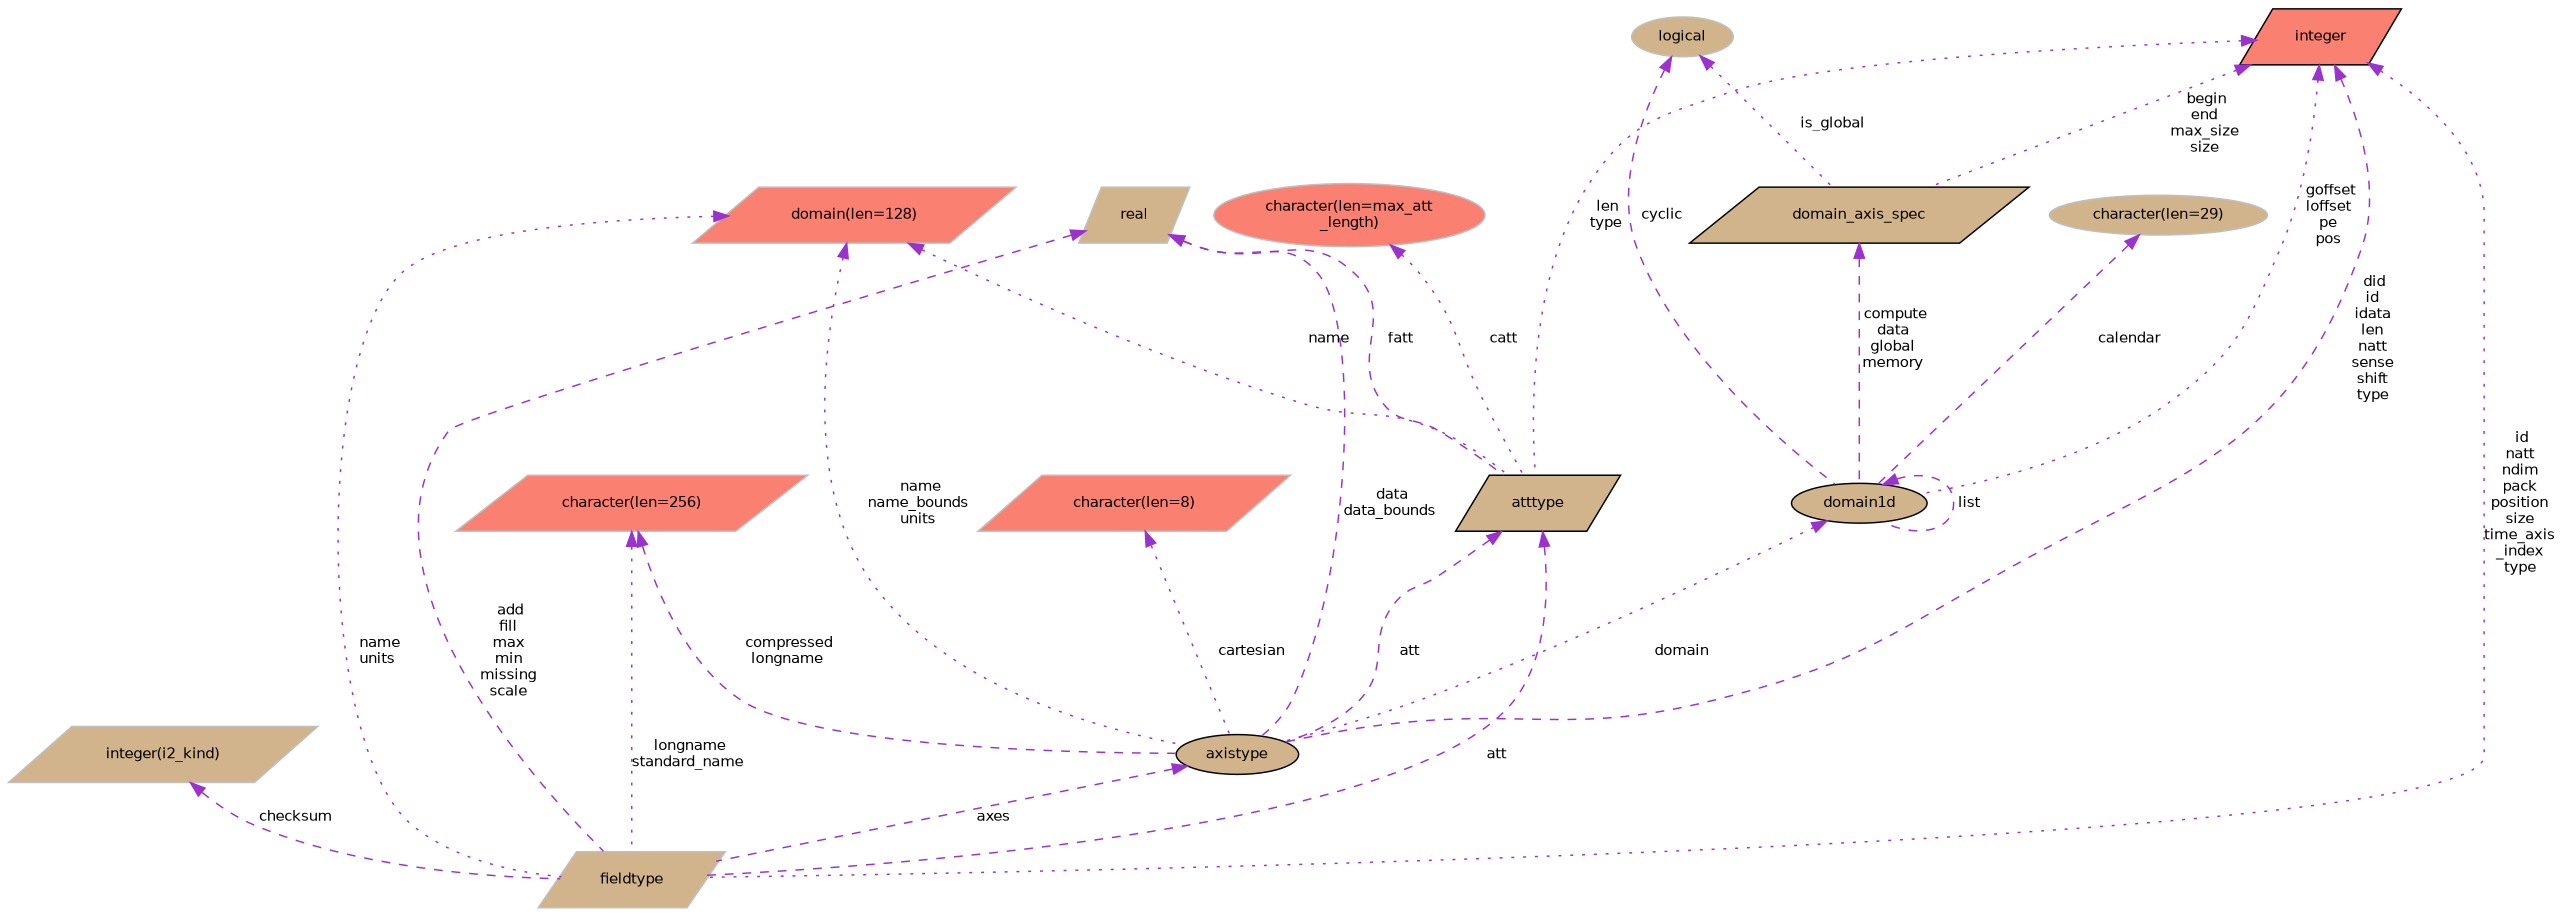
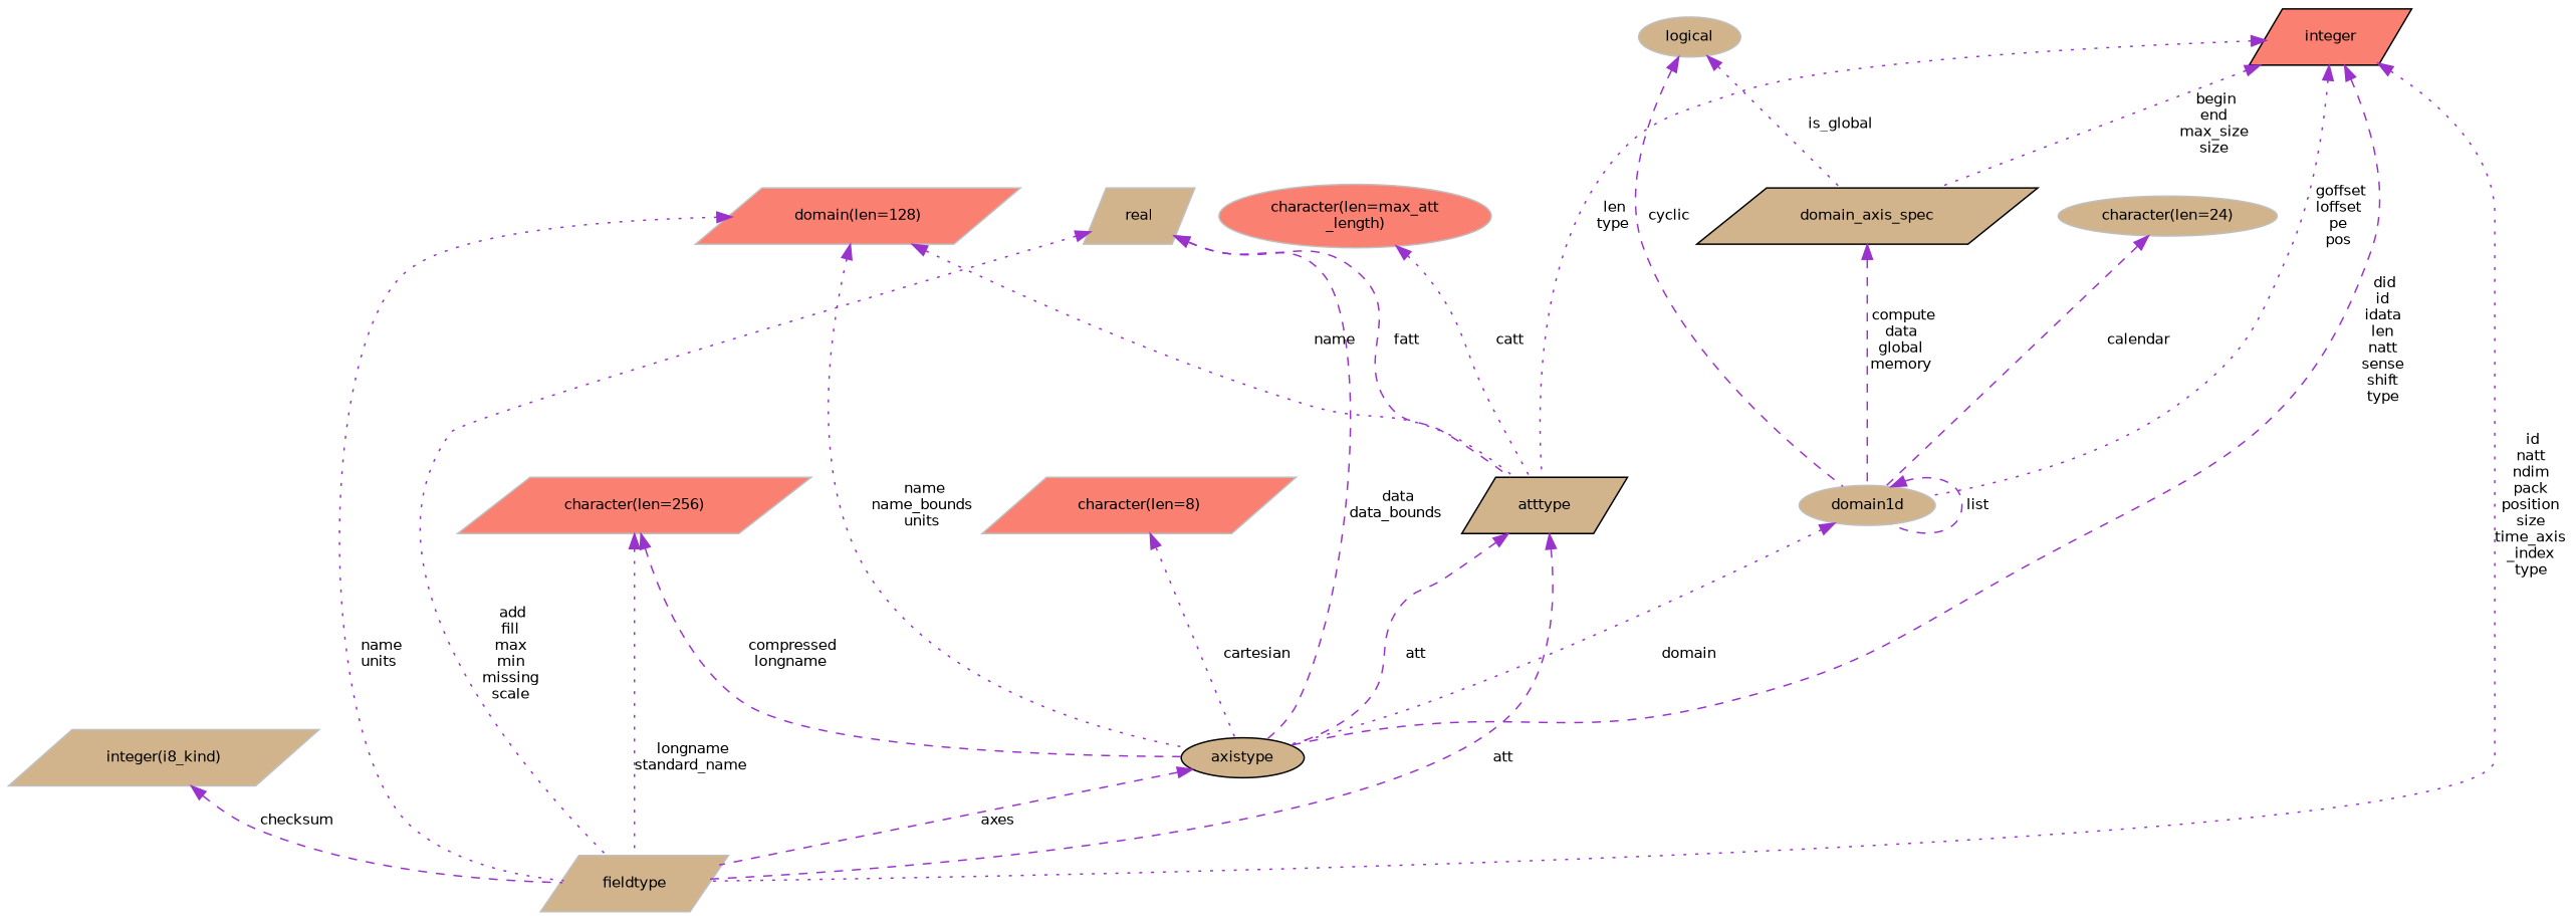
  digraph {
    node [color=grey75 fillcolor=tan fontname=Helvetica fontsize=10 shape=parallelogram style=filled]
    edge [color=darkorchid3 dir=back fontname=Helvetica fontsize=10 labelfontname=Helvetica labelfontsize=10 style=dashed]
    n1 [fontcolor=black height=0.2 label=fieldtype width=0.4]
-   n2 [height=0.2 label="integer(i2_kind)" width=0.4]
+   n2 [height=0.2 label="integer(i8_kind)" width=0.4]
    n3 [fillcolor=salmon height=0.2 label="character(len=256)" width=0.4]
    n4 [color=black height=0.2 label=axistype shape=ellipse width=0.4]
    n5 [color=black height=0.2 label=atttype width=0.4]
    n6 [fillcolor=salmon height=0.2 label="domain(len=128)" width=0.4]
    n7 [height=0.2 label=real width=0.4]
    n8 [color=black fillcolor=salmon height=0.2 label=integer width=0.4]
-   n9 [color=black height=0.2 label=domain1d shape=ellipse width=0.4]
+   n9 [height=0.2 label=domain1d shape=ellipse width=0.4]
    n10 [color=black height=0.2 label=domain_axis_spec width=0.4]
    n11 [fillcolor=salmon height=0.2 label="character(len=max_att\l_length)" shape=ellipse width=0.4]
    n12 [height=0.2 label=logical shape=ellipse width=0.4]
    n13 [fillcolor=salmon height=0.2 label="character(len=8)" width=0.4]
-   n14 [height=0.2 label="character(len=29)" shape=ellipse width=0.4]
+   n14 [height=0.2 label="character(len=24)" shape=ellipse width=0.4]
    n2 -> n1 [label=" checksum"]
    n3 -> n1 [label=" longname\nstandard_name" style=dotted]
    n3 -> n4 [label=" compressed\nlongname"]
    n4 -> n1 [label=" axes"]
    n5 -> n1 [label=" att"]
    n5 -> n4 [label=" att"]
    n6 -> n1 [label=" name\nunits" style=dotted]
    n6 -> n4 [label=" name\nname_bounds\nunits" style=dotted]
    n6 -> n5 [label=" name" style=dotted]
-   n7 -> n1 [label=" add\nfill\nmax\nmin\nmissing\nscale"]
+   n7 -> n1 [label=" add\nfill\nmax\nmin\nmissing\nscale" style=dotted]
    n7 -> n4 [label=" data\ndata_bounds"]
    n7 -> n5 [label=" fatt"]
    n8 -> n1 [label=" id\nnatt\nndim\npack\nposition\nsize\ntime_axis\l_index\ntype" style=dotted]
    n8 -> n4 [label=" did\nid\nidata\nlen\nnatt\nsense\nshift\ntype"]
    n8 -> n5 [label=" len\ntype" style=dotted]
    n8 -> n9 [label=" goffset\nloffset\npe\npos" style=dotted]
    n8 -> n10 [label=" begin\nend\nmax_size\nsize" style=dotted]
    n9 -> n4 [label=" domain" style=dotted]
    n9 -> n9 [label=" list"]
    n10 -> n9 [label=" compute\ndata\nglobal\nmemory"]
    n11 -> n5 [label=" catt" style=dotted]
    n12 -> n9 [label=" cyclic"]
    n12 -> n10 [label=" is_global" style=dotted]
    n13 -> n4 [label=" cartesian" style=dotted]
    n14 -> n9 [label=" calendar"]
  }
